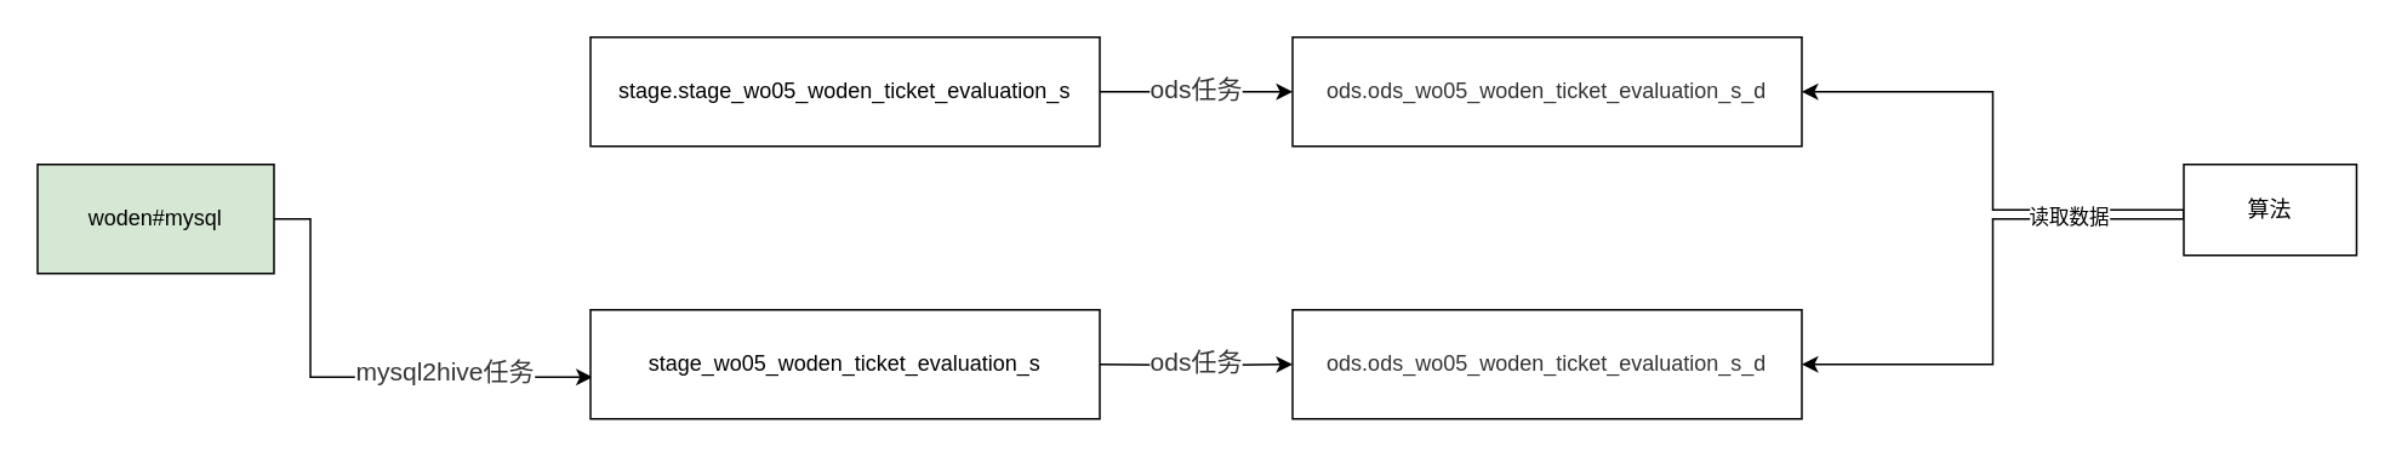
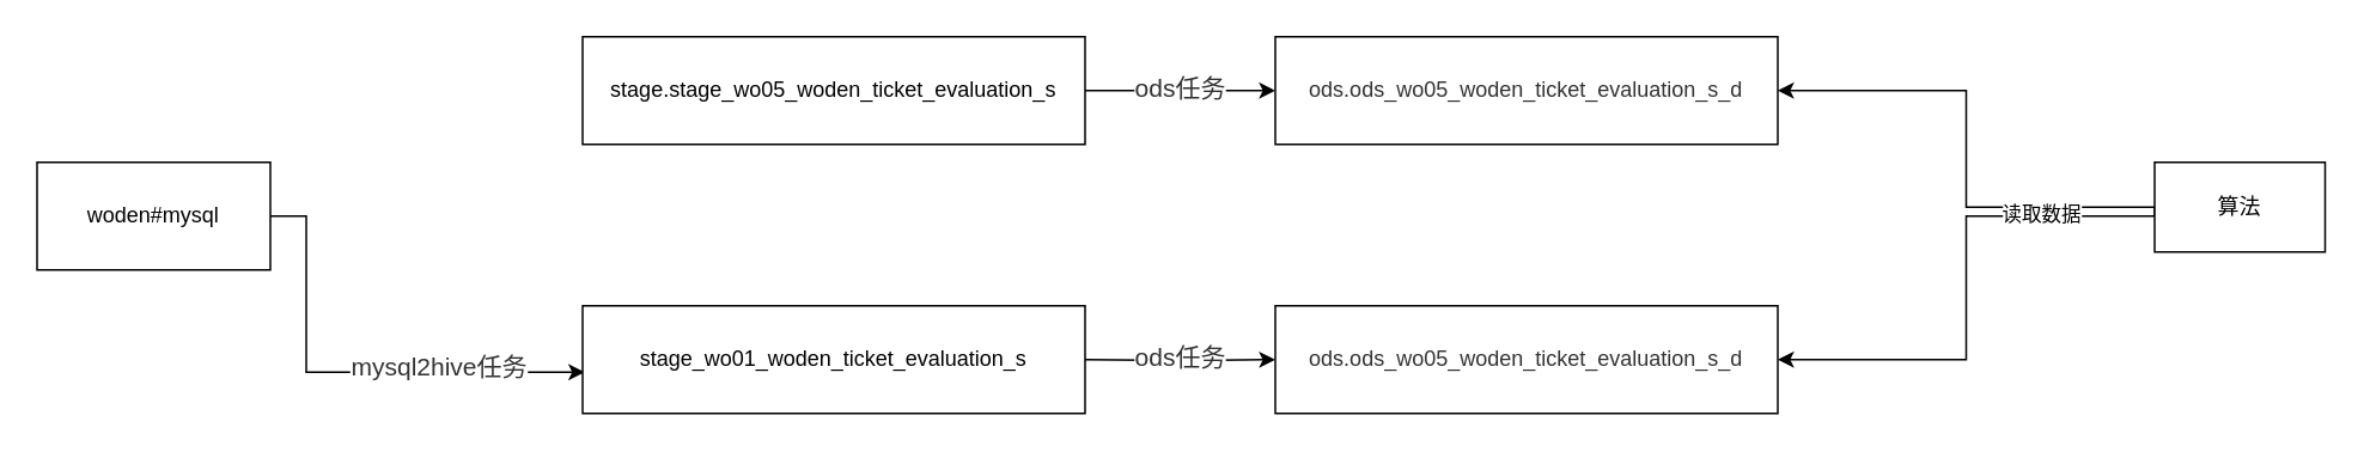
  <mxCell id="0" />
  <mxCell id="1" parent="0" />
  <mxCell id="2" style="edgeStyle=orthogonalEdgeStyle;rounded=0;orthogonalLoop=1;jettySize=auto;html=1;exitX=1;exitY=0.5;exitDx=0;exitDy=0;entryX=0.004;entryY=0.617;entryDx=0;entryDy=0;entryPerimeter=0;" edge="1" parent="1" source="3" target="6"><mxGeometry relative="1" as="geometry"><Array as="points"><mxPoint x="170" y="120" /><mxPoint x="170" y="207" /></Array></mxGeometry></mxCell>
- <mxCell id="3" value="woden#mysql" style="rounded=0;whiteSpace=wrap;html=1;fillColor=#d5e8d4;" vertex="1" parent="1"><mxGeometry x="20" y="90" width="130" height="60" as="geometry" /></mxCell>
+ <mxCell id="3" value="woden#mysql" style="rounded=0;whiteSpace=wrap;html=1;" vertex="1" parent="1"><mxGeometry x="20" y="90" width="130" height="60" as="geometry" /></mxCell>
  <mxCell id="4" style="edgeStyle=orthogonalEdgeStyle;rounded=0;orthogonalLoop=1;jettySize=auto;html=1;exitX=1;exitY=0.5;exitDx=0;exitDy=0;" edge="1" parent="1" source="5" target="7"><mxGeometry relative="1" as="geometry" /></mxCell>
  <mxCell id="5" value="stage.stage_wo05_woden_ticket_evaluation_s" style="rounded=0;whiteSpace=wrap;html=1;" vertex="1" parent="1"><mxGeometry x="324" y="20" width="280" height="60" as="geometry" /></mxCell>
- <mxCell id="6" value="stage_wo05_woden_ticket_evaluation_s" style="rounded=0;whiteSpace=wrap;html=1;" vertex="1" parent="1"><mxGeometry x="324" y="170" width="280" height="60" as="geometry" /></mxCell>
+ <mxCell id="6" value="stage_wo01_woden_ticket_evaluation_s" style="rounded=0;whiteSpace=wrap;html=1;" vertex="1" parent="1"><mxGeometry x="324" y="170" width="280" height="60" as="geometry" /></mxCell>
  <mxCell id="7" value="&lt;span style=&quot;color: rgb(51 , 51 , 51) ; background-color: rgb(255 , 255 , 255)&quot;&gt;&lt;font style=&quot;font-size: 12px&quot;&gt;ods.ods_wo05_woden_ticket_evaluation_s_d&lt;/font&gt;&lt;/span&gt;" style="rounded=0;whiteSpace=wrap;html=1;" vertex="1" parent="1"><mxGeometry x="710" y="20" width="280" height="60" as="geometry" /></mxCell>
  <mxCell id="8" value="&lt;span style=&quot;color: rgb(51 , 51 , 51) ; font-family: &amp;#34;helvetica neue&amp;#34; , &amp;#34;helvetica&amp;#34; , &amp;#34;pingfang sc&amp;#34; , &amp;#34;hiragino sans gb&amp;#34; , &amp;#34;microsoft yahei&amp;#34; , , &amp;#34;arial&amp;#34; , sans-serif ; font-size: 14px&quot;&gt;ods任务&lt;/span&gt;" style="edgeLabel;html=1;align=center;verticalAlign=middle;resizable=0;points=[];" vertex="1" connectable="0" parent="1"><mxGeometry x="660" y="50" as="geometry"><mxPoint x="-4" y="-2" as="offset" /></mxGeometry></mxCell>
  <mxCell id="9" value="&lt;span style=&quot;color: rgb(51 , 51 , 51) ; font-family: &amp;#34;helvetica neue&amp;#34; , &amp;#34;helvetica&amp;#34; , &amp;#34;pingfang sc&amp;#34; , &amp;#34;hiragino sans gb&amp;#34; , &amp;#34;microsoft yahei&amp;#34; , , &amp;#34;arial&amp;#34; , sans-serif ; font-size: 14px&quot;&gt;mysql2hive任务&lt;/span&gt;" style="edgeLabel;html=1;align=center;verticalAlign=middle;resizable=0;points=[];" vertex="1" connectable="0" parent="1"><mxGeometry x="270" y="60" as="geometry"><mxPoint x="-27" y="143" as="offset" /></mxGeometry></mxCell>
  <mxCell id="10" style="edgeStyle=orthogonalEdgeStyle;rounded=0;orthogonalLoop=1;jettySize=auto;html=1;exitX=1;exitY=0.5;exitDx=0;exitDy=0;" edge="1" parent="1" target="11"><mxGeometry relative="1" as="geometry"><mxPoint x="604" y="200" as="sourcePoint" /></mxGeometry></mxCell>
  <mxCell id="11" value="&lt;span style=&quot;color: rgb(51 , 51 , 51) ; background-color: rgb(255 , 255 , 255)&quot;&gt;&lt;font style=&quot;font-size: 12px&quot;&gt;ods.ods_wo05_woden_ticket_evaluation_s_d&lt;/font&gt;&lt;/span&gt;" style="rounded=0;whiteSpace=wrap;html=1;" vertex="1" parent="1"><mxGeometry x="710" y="170" width="280" height="60" as="geometry" /></mxCell>
  <mxCell id="12" value="&lt;span style=&quot;color: rgb(51 , 51 , 51) ; font-family: &amp;#34;helvetica neue&amp;#34; , &amp;#34;helvetica&amp;#34; , &amp;#34;pingfang sc&amp;#34; , &amp;#34;hiragino sans gb&amp;#34; , &amp;#34;microsoft yahei&amp;#34; , , &amp;#34;arial&amp;#34; , sans-serif ; font-size: 14px&quot;&gt;ods任务&lt;/span&gt;" style="edgeLabel;html=1;align=center;verticalAlign=middle;resizable=0;points=[];" vertex="1" connectable="0" parent="1"><mxGeometry x="660" y="200" as="geometry"><mxPoint x="-4" y="-2" as="offset" /></mxGeometry></mxCell>
  <mxCell id="13" style="edgeStyle=orthogonalEdgeStyle;rounded=0;orthogonalLoop=1;jettySize=auto;html=1;exitX=0;exitY=0.5;exitDx=0;exitDy=0;entryX=1;entryY=0.5;entryDx=0;entryDy=0;" edge="1" parent="1" source="16" target="7"><mxGeometry relative="1" as="geometry" /></mxCell>
  <mxCell id="14" style="edgeStyle=orthogonalEdgeStyle;rounded=0;orthogonalLoop=1;jettySize=auto;html=1;exitX=0;exitY=0.5;exitDx=0;exitDy=0;entryX=1;entryY=0.5;entryDx=0;entryDy=0;" edge="1" parent="1" source="16" target="11"><mxGeometry relative="1" as="geometry"><Array as="points"><mxPoint x="1095" y="120" /><mxPoint x="1095" y="200" /></Array></mxGeometry></mxCell>
  <mxCell id="15" value="读取数据" style="edgeLabel;html=1;align=center;verticalAlign=middle;resizable=0;points=[];" vertex="1" connectable="0" parent="14"><mxGeometry x="-0.531" y="-2" relative="1" as="geometry"><mxPoint as="offset" /></mxGeometry></mxCell>
  <mxCell id="16" value="算法" style="rounded=0;whiteSpace=wrap;html=1;" vertex="1" parent="1"><mxGeometry x="1200" y="90" width="95" height="50" as="geometry" /></mxCell>
